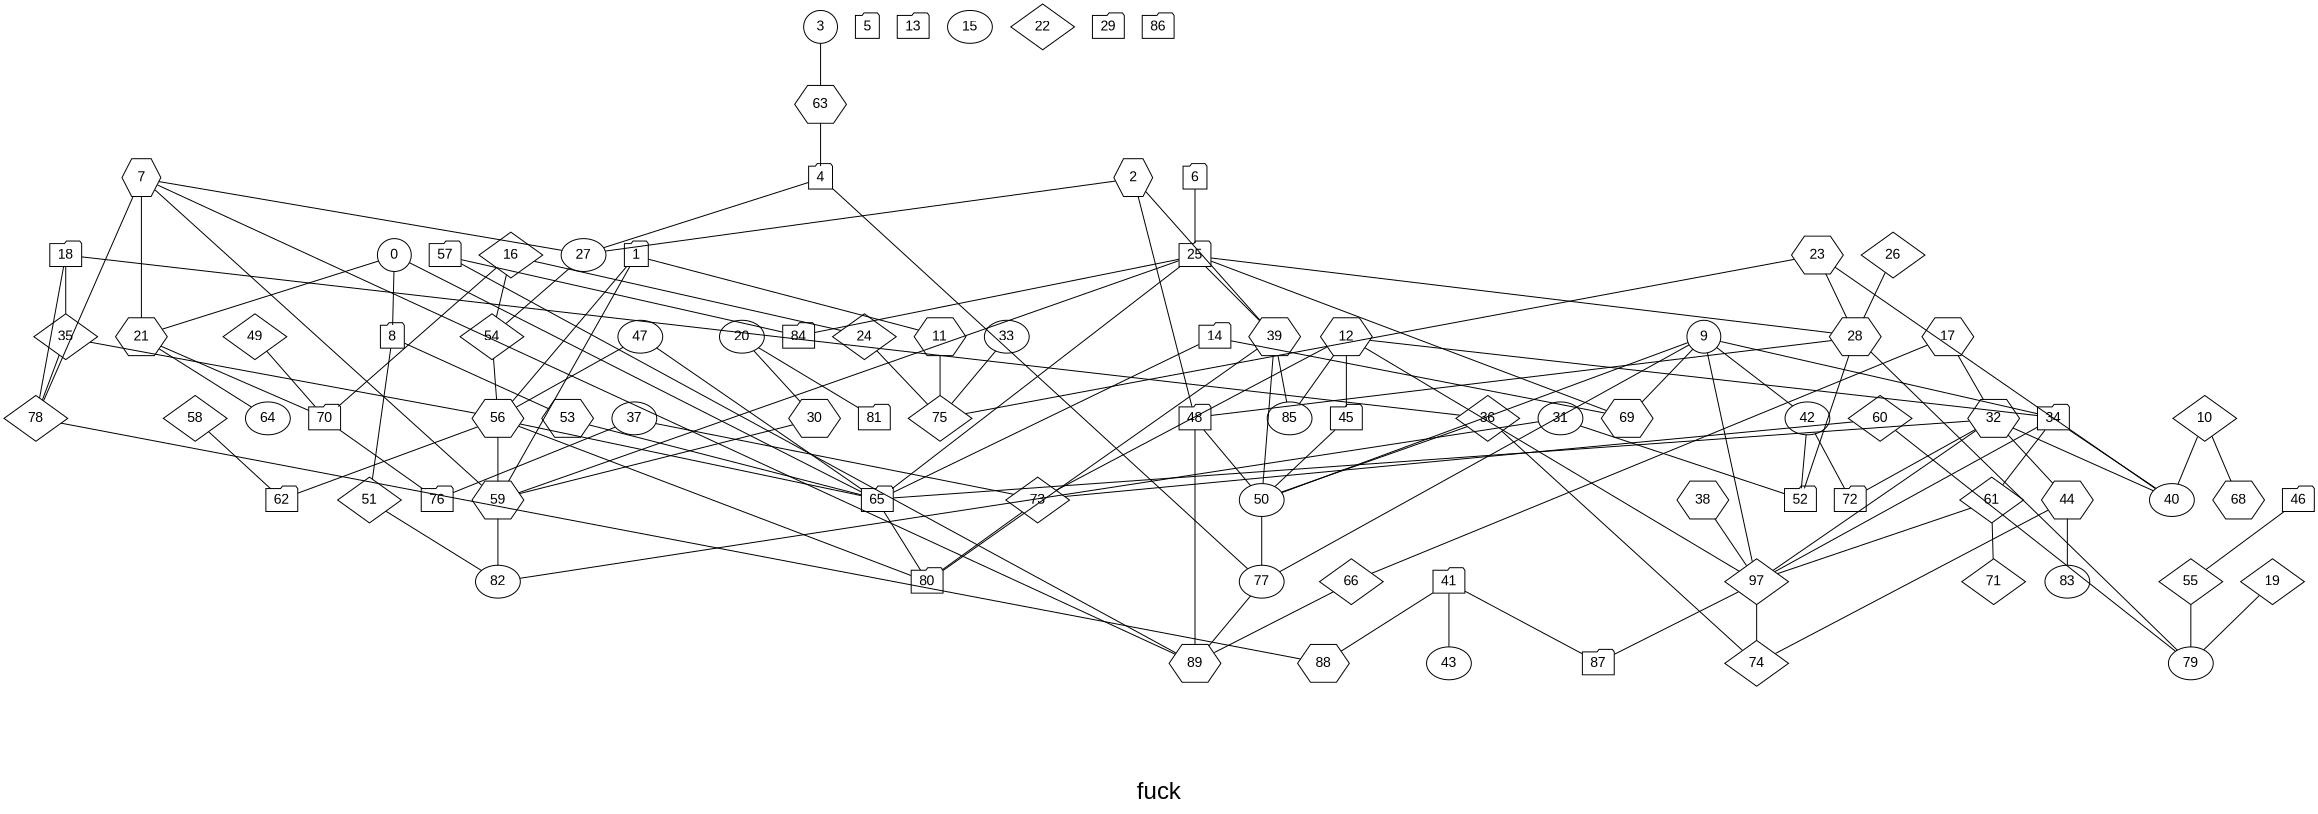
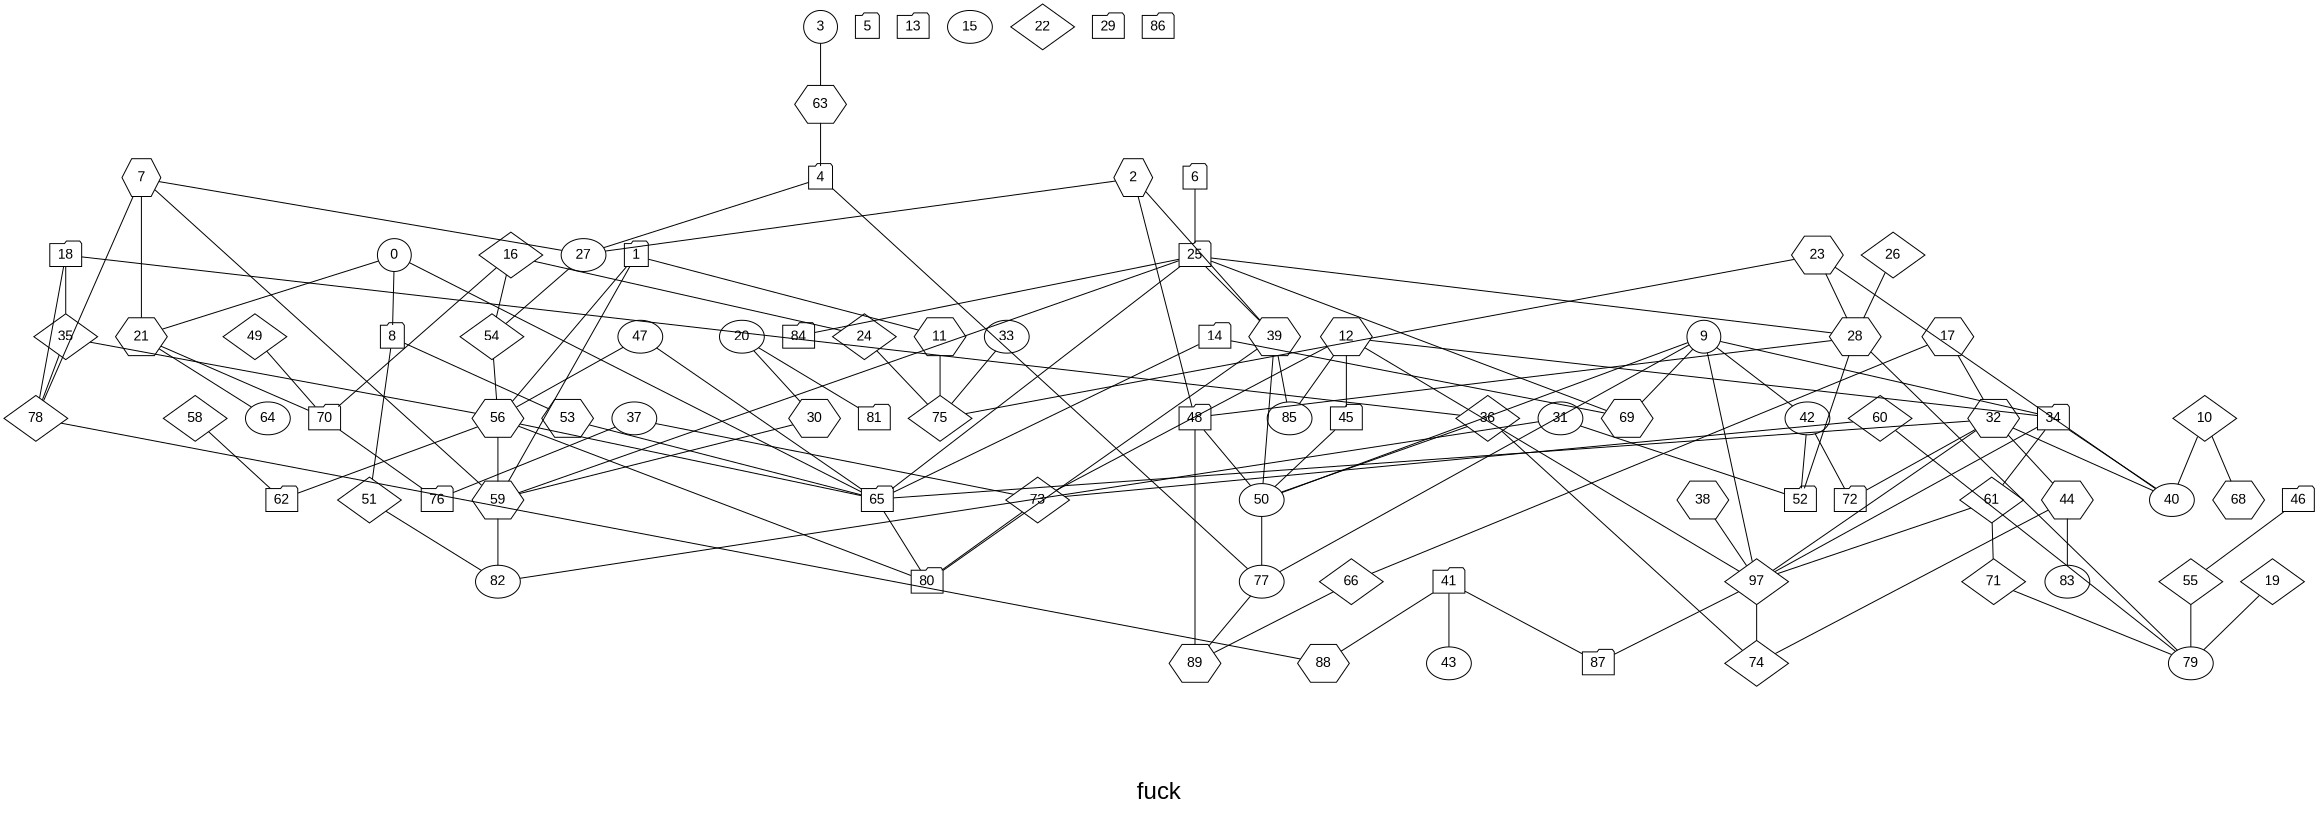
  graph {
    fontname="Liberation Sans"
    fontsize=24
    label="\nfuck\n"
    splines=false
    node [fontname="Liberation Sans" shape=folder]
    edge [fontname="Liberation Sans"]
    0 [height=0.3 shape=ellipse width=0.3]
    8 [height=0.3 width=0.3]
    21 [height=0.3 shape=hexagon width=0.3]
    65 [height=0.3 width=0.3]
    51 [height=0.3 shape=diamond width=0.3]
    53 [height=0.3 shape=hexagon width=0.3]
    70 [height=0.3 width=0.3]
    64 [height=0.3 shape=ellipse width=0.3]
    80 [height=0.3 width=0.3]
    1 [height=0.3 width=0.3]
    11 [height=0.3 shape=hexagon width=0.3]
    56 [height=0.3 shape=hexagon width=0.3]
    59 [height=0.3 shape=hexagon width=0.3]
    75 [height=0.3 shape=diamond width=0.3]
    62 [height=0.3 width=0.3]
    82 [height=0.3 shape=ellipse width=0.3]
    2 [height=0.3 shape=hexagon width=0.3]
    27 [height=0.3 shape=ellipse width=0.3]
    39 [height=0.3 shape=hexagon width=0.3]
    48 [height=0.3 width=0.3]
    54 [height=0.3 shape=diamond width=0.3]
    50 [height=0.3 shape=ellipse width=0.3]
    85 [height=0.3 shape=ellipse width=0.3]
    89 [height=0.3 shape=hexagon width=0.3]
    3 [height=0.3 shape=ellipse width=0.3]
    63 [height=0.3 shape=hexagon width=0.3]
    4 [height=0.3 width=0.3]
    77 [height=0.3 shape=ellipse width=0.3]
    5 [height=0.3 width=0.3]
    6 [height=0.3 width=0.3]
    25 [height=0.3 width=0.3]
    69 [height=0.3 shape=hexagon width=0.3]
    28 [height=0.3 shape=hexagon width=0.3]
    84 [height=0.3 width=0.3]
    7 [height=0.3 shape=hexagon width=0.3]
    78 [height=0.3 shape=diamond width=0.3]
    88 [height=0.3 shape=hexagon width=0.3]
    9 [height=0.3 shape=ellipse width=0.3]
    34 [height=0.3 width=0.3]
    42 [height=0.3 shape=ellipse width=0.3]
    n41 [height=0.3 label=97 shape=diamond width=0.3]
    40 [height=0.3 shape=ellipse width=0.3]
    61 [height=0.3 shape=diamond width=0.3]
    52 [height=0.3 width=0.3]
    72 [height=0.3 width=0.3]
    74 [height=0.3 shape=diamond width=0.3]
    87 [height=0.3 width=0.3]
    10 [height=0.3 shape=diamond width=0.3]
    68 [height=0.3 shape=hexagon width=0.3]
    12 [height=0.3 shape=hexagon width=0.3]
    45 [height=0.3 width=0.3]
    73 [height=0.3 shape=diamond width=0.3]
    13 [height=0.3 width=0.3]
    14 [height=0.3 width=0.3]
    15 [height=0.3 shape=ellipse width=0.3]
    16 [height=0.3 shape=diamond width=0.3]
    24 [height=0.3 shape=diamond width=0.3]
    76 [height=0.3 width=0.3]
    17 [height=0.3 shape=hexagon width=0.3]
    32 [height=0.3 shape=hexagon width=0.3]
    66 [height=0.3 shape=diamond width=0.3]
    44 [height=0.3 shape=hexagon width=0.3]
    18 [height=0.3 width=0.3]
    35 [height=0.3 shape=diamond width=0.3]
    36 [height=0.3 shape=diamond width=0.3]
    19 [height=0.3 shape=diamond width=0.3]
    79 [height=0.3 shape=ellipse width=0.3]
    20 [height=0.3 shape=ellipse width=0.3]
    30 [height=0.3 shape=hexagon width=0.3]
    81 [height=0.3 width=0.3]
    22 [height=0.3 shape=diamond width=0.3]
    23 [height=0.3 shape=hexagon width=0.3]
    26 [height=0.3 shape=diamond width=0.3]
    29 [height=0.3 width=0.3]
    31 [height=0.3 shape=ellipse width=0.3]
    83 [height=0.3 shape=ellipse width=0.3]
    33 [height=0.3 shape=ellipse width=0.3]
    71 [height=0.3 shape=diamond width=0.3]
    37 [height=0.3 shape=ellipse width=0.3]
    38 [height=0.3 shape=hexagon width=0.3]
    41 [height=0.3 width=0.3]
    43 [height=0.3 shape=ellipse width=0.3]
    47 [height=0.3 shape=ellipse width=0.3]
    46 [height=0.3 width=0.3]
    55 [height=0.3 shape=diamond width=0.3]
    49 [height=0.3 shape=diamond width=0.3]
-   57 [height=0.3 width=0.3]
    58 [height=0.3 shape=diamond width=0.3]
    60 [height=0.3 shape=diamond width=0.3]
    86 [height=0.3 width=0.3]
    0 -- 8
    0 -- 21
    0 -- 65
    8 -- 51
    8 -- 53
    21 -- 70
    21 -- 64
    65 -- 80
    51 -- 82
    53 -- 65
    70 -- 76
    1 -- 11
    1 -- 56
    1 -- 59
    11 -- 75
    56 -- 65
    56 -- 80
    56 -- 59
    56 -- 62
    59 -- 82
    2 -- 27
    2 -- 39
    2 -- 48
    27 -- 54
    39 -- 80
    39 -- 50
    39 -- 85
    48 -- 50
    48 -- 89
    54 -- 56
    50 -- 77
    3 -- 63
    63 -- 4
    4 -- 27
    4 -- 77
    77 -- 89
    6 -- 25
    25 -- 65
    25 -- 59
    25 -- 39
    25 -- 69
    25 -- 28
    25 -- 84
    28 -- 48
    28 -- 52
    28 -- 79
    7 -- 21
    7 -- 59
    7 -- 27
-   7 -- 89
    7 -- 78
    78 -- 88
    9 -- 50
    9 -- 77
    9 -- 69
    9 -- 34
    9 -- 42
    9 -- n41
    34 -- n41
    34 -- 40
    34 -- 61
    42 -- 52
    42 -- 72
    n41 -- 74
    n41 -- 87
    61 -- n41
    61 -- 71
    10 -- 40
    10 -- 68
    12 -- 85
    12 -- 34
    12 -- n41
    12 -- 45
    12 -- 73
    45 -- 50
    73 -- 80
    14 -- 65
    14 -- 69
    16 -- 70
    16 -- 54
    16 -- 24
    24 -- 75
    17 -- 32
    17 -- 66
    32 -- 65
    32 -- n41
    32 -- 40
    32 -- 72
    32 -- 44
    66 -- 89
    44 -- 74
    44 -- 83
    18 -- 78
    18 -- 35
    18 -- 36
    35 -- 56
    35 -- 78
    36 -- 50
    36 -- 74
    19 -- 79
    20 -- 30
    20 -- 81
    30 -- 59
    23 -- 75
    23 -- 28
    23 -- 40
    26 -- 28
    31 -- 82
    31 -- 52
    33 -- 75
+   71 -- 79
    37 -- 73
    37 -- 76
    38 -- n41
    41 -- 88
    41 -- 87
    41 -- 43
    47 -- 65
    47 -- 56
    46 -- 55
    55 -- 79
    49 -- 70
-   57 -- 89
-   57 -- 84
    58 -- 62
    60 -- 73
    60 -- 79
  }
